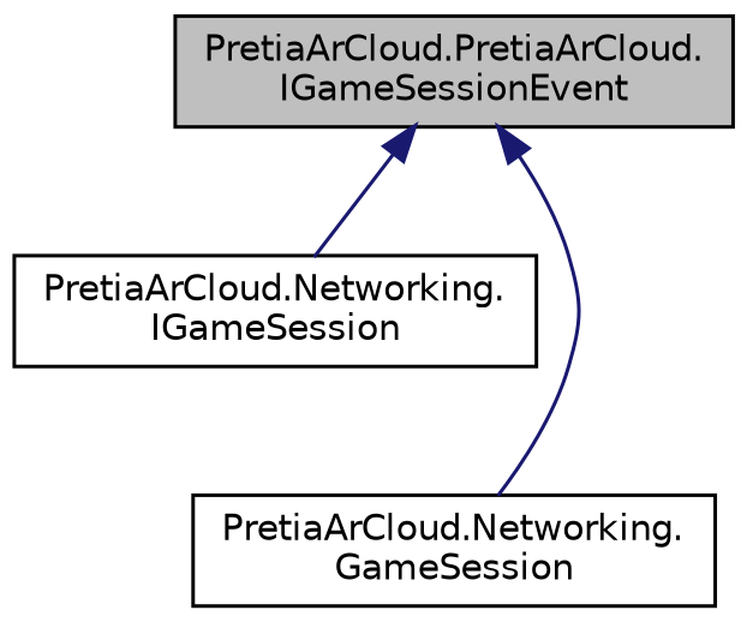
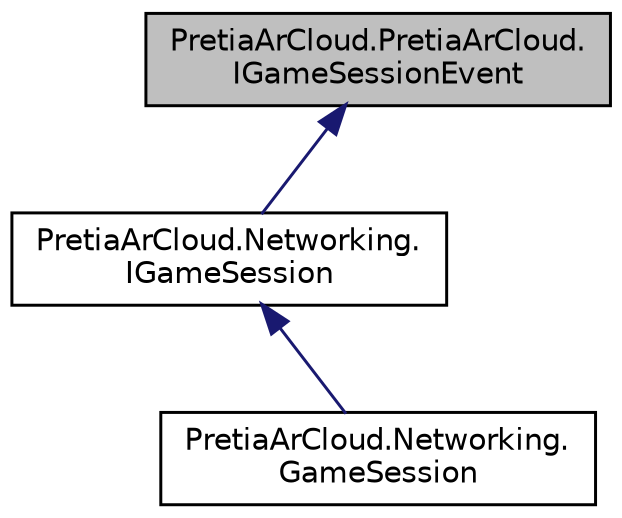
  digraph {
    node [color=black fillcolor=white fontname=Helvetica fontsize=10 shape=record style=filled]
    edge [color=midnightblue dir=back fontname=Helvetica fontsize=10 labelfontname=Helvetica labelfontsize=10 style=solid]
    n1 [fillcolor=grey75 fontcolor=black height=0.2 label="PretiaArCloud.PretiaArCloud.\lIGameSessionEvent" width=0.4]
    n2 [height=0.2 label="PretiaArCloud.Networking.\lIGameSession" width=0.4]
    n3 [height=0.2 label="PretiaArCloud.Networking.\lGameSession" width=0.4]
    n1 -> n2
-   n1 -> n3
+   n2 -> n3
  }
